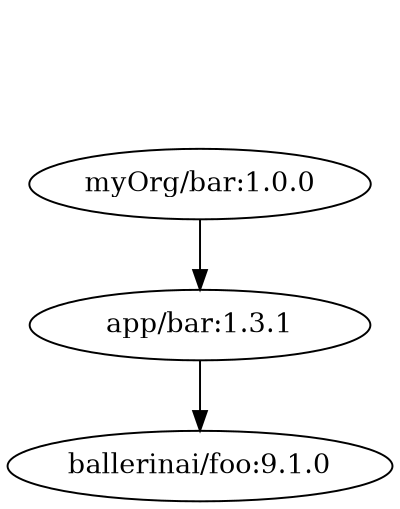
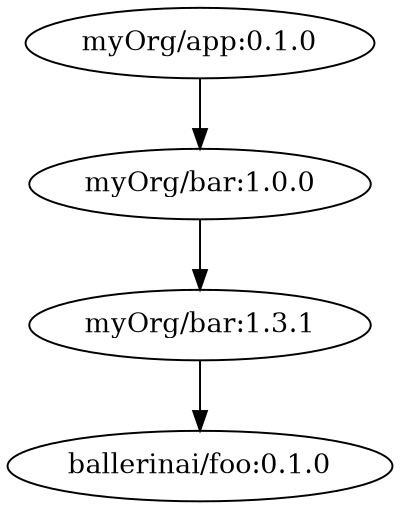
  digraph {
    n1 [label="myOrg/bar:1.0.0"]
-   "myOrg/bar:1.3.1" [transitive=true label="app/bar:1.3.1"]
-   "ballerinai/foo:0.1.0" [transitive=true label="ballerinai/foo:9.1.0"]
+   "myOrg/app:0.1.0"
+   "myOrg/bar:1.3.1" [transitive=true]
+   "ballerinai/foo:0.1.0" [transitive=true]
    n1 -> "myOrg/bar:1.3.1"
+   "myOrg/app:0.1.0" -> n1
    "myOrg/bar:1.3.1" -> "ballerinai/foo:0.1.0"
  }
